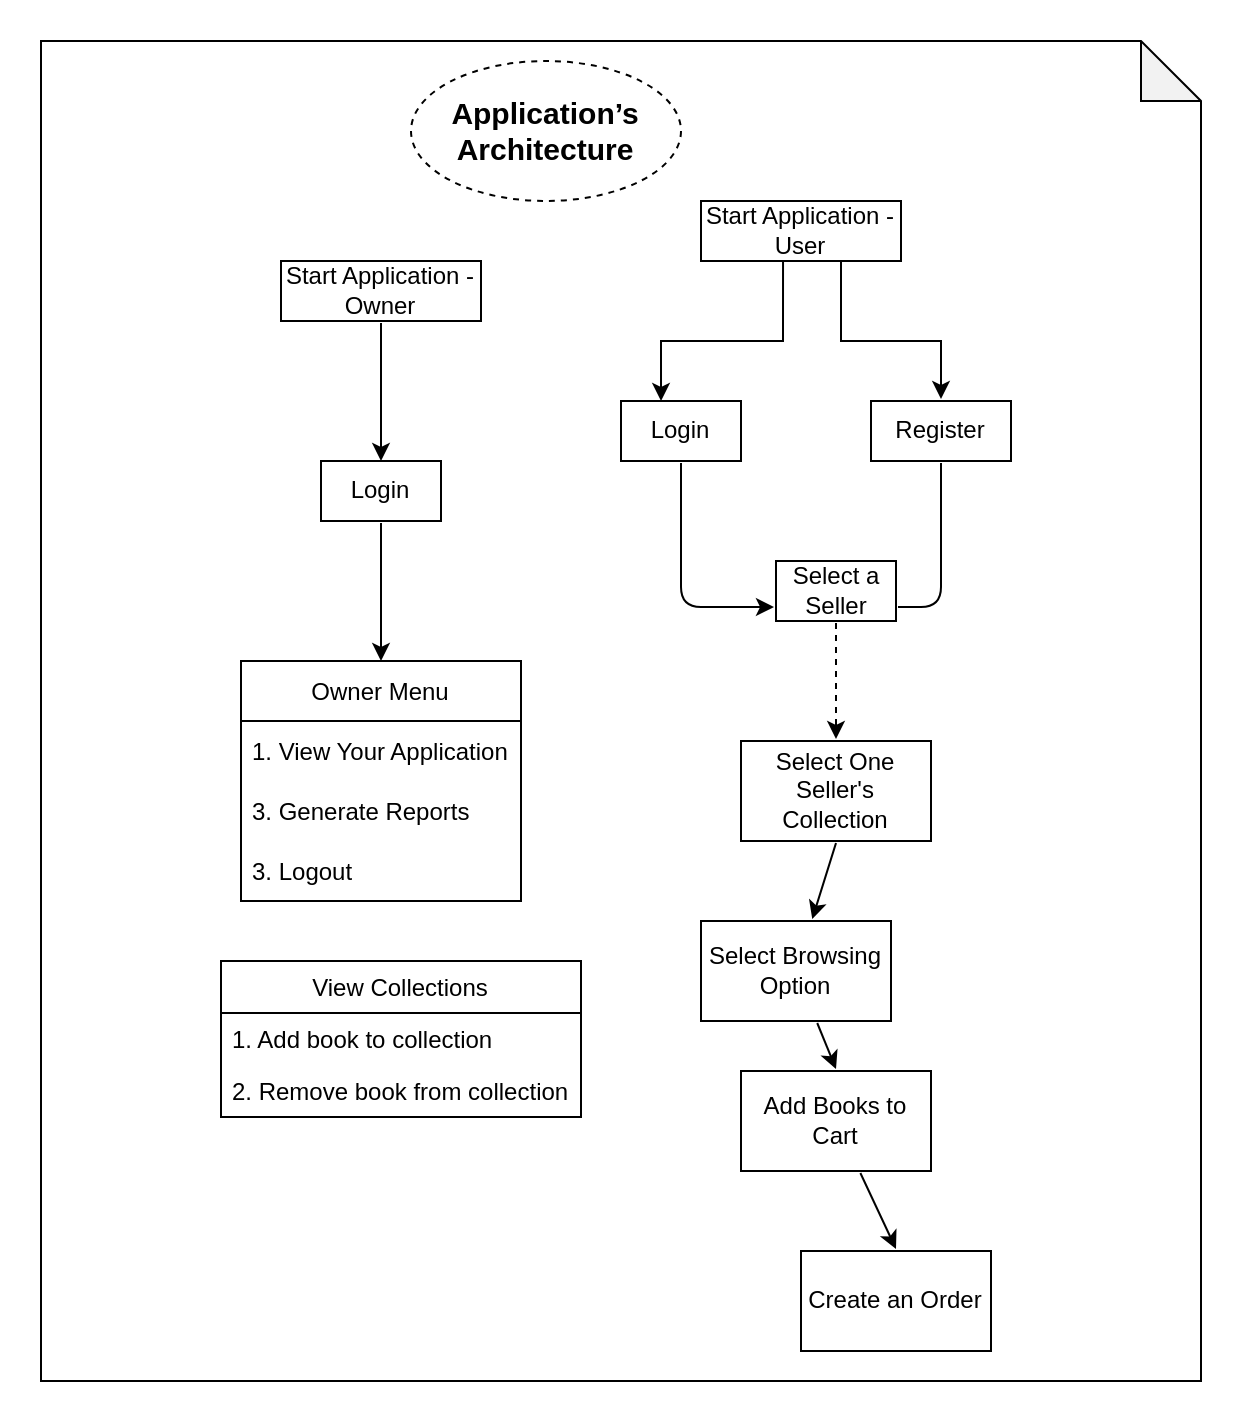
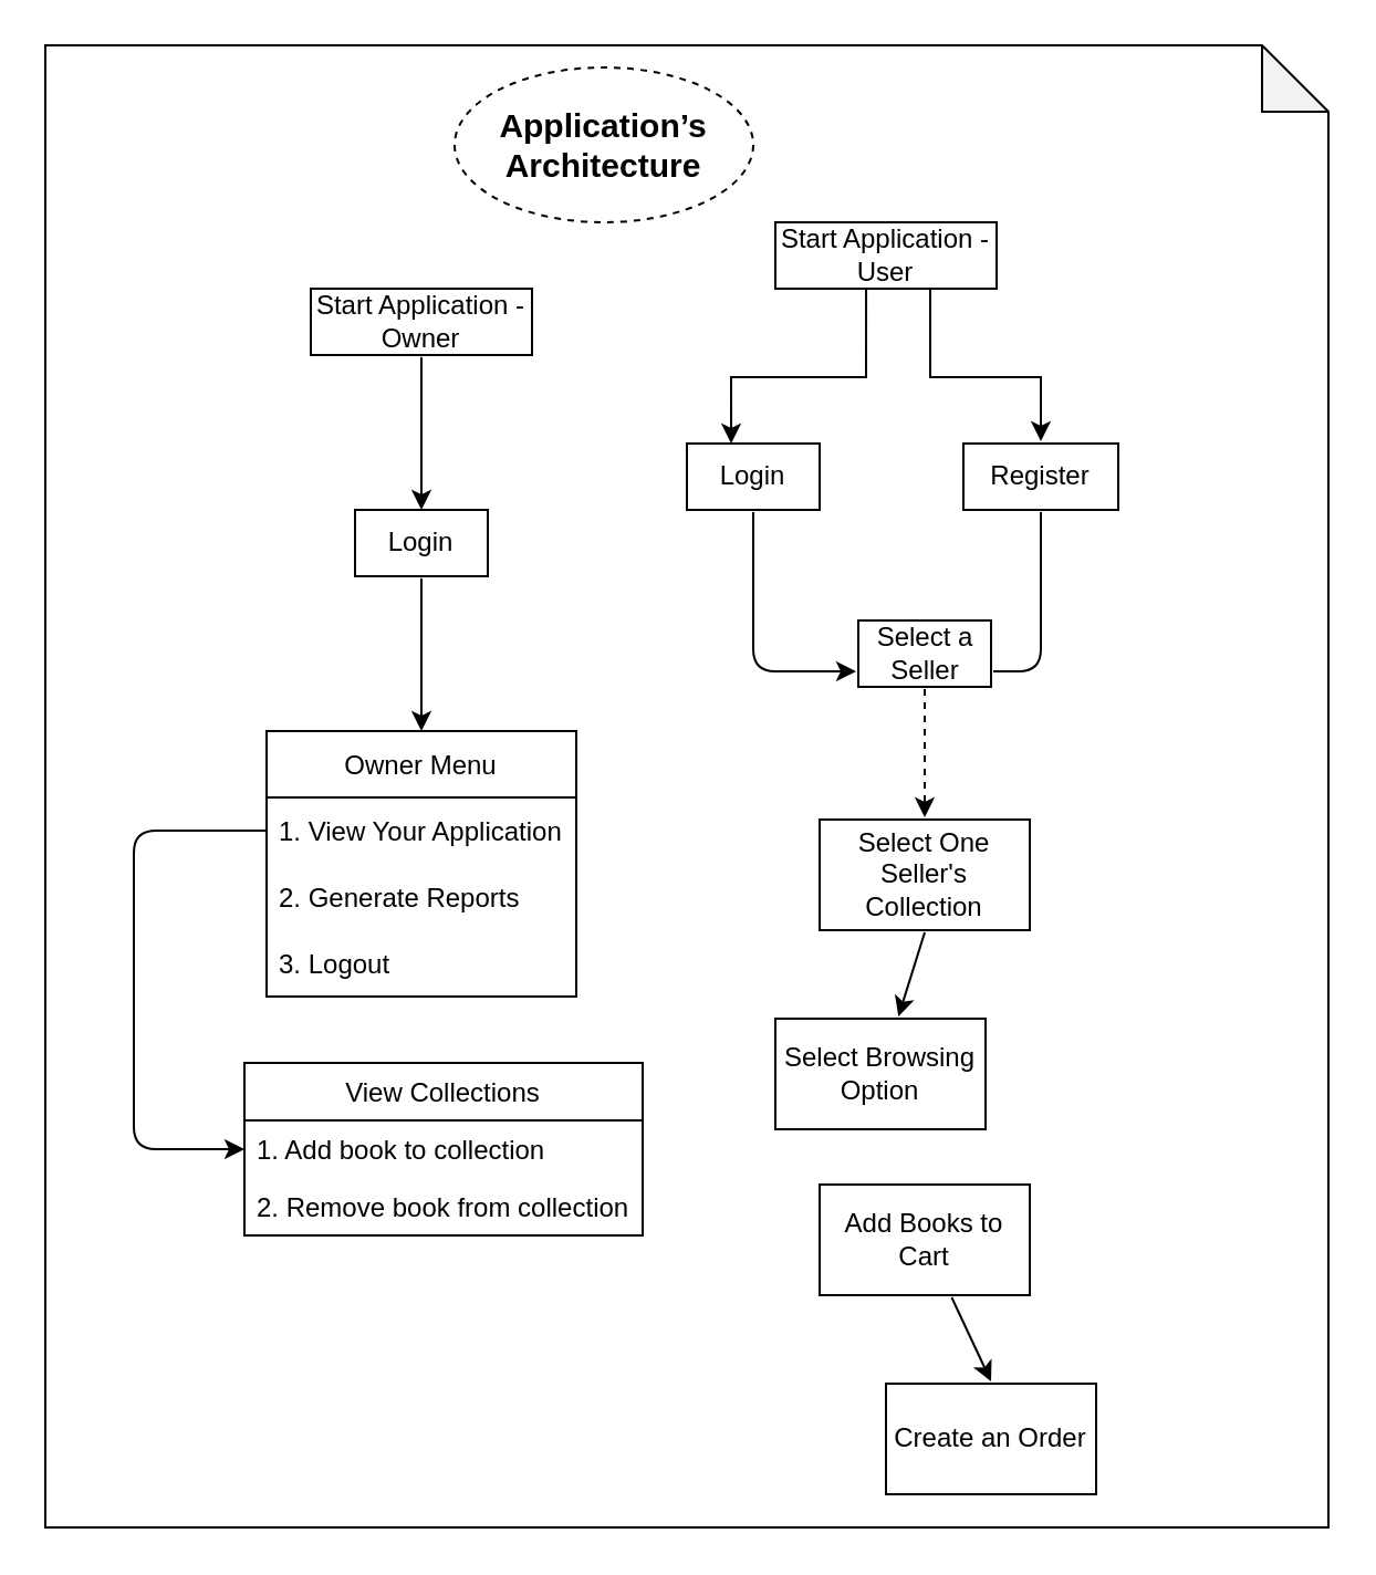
  <mxCell id="0" />
  <mxCell id="1" parent="0" />
  <mxCell id="2" value="" style="shape=note;whiteSpace=wrap;html=1;backgroundOutline=1;darkOpacity=0.05;" vertex="1" parent="1"><mxGeometry x="20" y="20" width="580" height="670" as="geometry" /></mxCell>
  <mxCell id="3" value="Start Application - Owner" style="text;html=1;strokeColor=default;fillColor=none;align=center;verticalAlign=middle;whiteSpace=wrap;rounded=0;perimeterSpacing=1;" parent="1" vertex="1"><mxGeometry x="140" y="130" width="100" height="30" as="geometry" /></mxCell>
  <mxCell id="4" value="" style="endArrow=classic;html=1;exitX=0.5;exitY=1;exitDx=0;exitDy=0;rounded=0;" parent="1" source="3" edge="1"><mxGeometry width="50" height="50" relative="1" as="geometry"><mxPoint x="180" y="159.998" as="sourcePoint" /><mxPoint x="190" y="230" as="targetPoint" /><Array as="points" /></mxGeometry></mxCell>
  <mxCell id="5" value="Owner Menu" style="swimlane;fontStyle=0;childLayout=stackLayout;horizontal=1;startSize=30;horizontalStack=0;resizeParent=1;resizeParentMax=0;resizeLast=0;collapsible=1;marginBottom=0;strokeColor=default;" parent="1" vertex="1"><mxGeometry x="120" y="330" width="140" height="120" as="geometry" /></mxCell>
  <mxCell id="6" value="1. View Your Application" style="text;strokeColor=none;fillColor=none;align=left;verticalAlign=middle;spacingLeft=4;spacingRight=4;overflow=hidden;points=[[0,0.5],[1,0.5]];portConstraint=eastwest;rotatable=0;" parent="5" vertex="1"><mxGeometry y="30" width="140" height="30" as="geometry" /></mxCell>
- <mxCell id="7" value="3. Generate Reports" style="text;strokeColor=none;fillColor=none;align=left;verticalAlign=middle;spacingLeft=4;spacingRight=4;overflow=hidden;points=[[0,0.5],[1,0.5]];portConstraint=eastwest;rotatable=0;" parent="5" vertex="1"><mxGeometry y="60" width="140" height="30" as="geometry" /></mxCell>
+ <mxCell id="7" value="2. Generate Reports" style="text;strokeColor=none;fillColor=none;align=left;verticalAlign=middle;spacingLeft=4;spacingRight=4;overflow=hidden;points=[[0,0.5],[1,0.5]];portConstraint=eastwest;rotatable=0;" parent="5" vertex="1"><mxGeometry y="60" width="140" height="30" as="geometry" /></mxCell>
  <mxCell id="8" value="3. Logout " style="text;strokeColor=none;fillColor=none;align=left;verticalAlign=middle;spacingLeft=4;spacingRight=4;overflow=hidden;points=[[0,0.5],[1,0.5]];portConstraint=eastwest;rotatable=0;" parent="5" vertex="1"><mxGeometry y="90" width="140" height="30" as="geometry" /></mxCell>
  <mxCell id="9" value="View Collections" style="swimlane;fontStyle=0;childLayout=stackLayout;horizontal=1;startSize=26;fillColor=none;horizontalStack=0;resizeParent=1;resizeParentMax=0;resizeLast=0;collapsible=1;marginBottom=0;strokeColor=default;" parent="1" vertex="1"><mxGeometry x="110" y="480" width="180" height="78" as="geometry" /></mxCell>
  <mxCell id="10" value="1. Add book to collection" style="text;strokeColor=none;fillColor=none;align=left;verticalAlign=top;spacingLeft=4;spacingRight=4;overflow=hidden;rotatable=0;points=[[0,0.5],[1,0.5]];portConstraint=eastwest;" parent="9" vertex="1"><mxGeometry y="26" width="180" height="26" as="geometry" /></mxCell>
  <mxCell id="11" value="2. Remove book from collection" style="text;strokeColor=none;fillColor=none;align=left;verticalAlign=top;spacingLeft=4;spacingRight=4;overflow=hidden;rotatable=0;points=[[0,0.5],[1,0.5]];portConstraint=eastwest;" parent="9" vertex="1"><mxGeometry y="52" width="180" height="26" as="geometry" /></mxCell>
  <mxCell id="12" style="edgeStyle=none;html=1;entryX=0.5;entryY=0;entryDx=0;entryDy=0;" edge="1" parent="1" source="13" target="5"><mxGeometry relative="1" as="geometry" /></mxCell>
  <mxCell id="13" value="Login" style="text;html=1;strokeColor=default;fillColor=none;align=center;verticalAlign=middle;whiteSpace=wrap;rounded=0;perimeterSpacing=1;" parent="1" vertex="1"><mxGeometry x="160" y="230" width="60" height="30" as="geometry" /></mxCell>
  <mxCell id="14" value="Start Application - User" style="text;html=1;strokeColor=default;fillColor=none;align=center;verticalAlign=middle;whiteSpace=wrap;rounded=0;perimeterSpacing=1;" vertex="1" parent="1"><mxGeometry x="350" y="100" width="100" height="30" as="geometry" /></mxCell>
  <mxCell id="15" style="edgeStyle=none;html=1;entryX=1;entryY=0.75;entryDx=0;entryDy=0;endArrow=none;" edge="1" parent="1" source="16" target="23"><mxGeometry relative="1" as="geometry"><Array as="points"><mxPoint x="470" y="303" /></Array></mxGeometry></mxCell>
  <mxCell id="16" value="Register" style="text;html=1;strokeColor=default;fillColor=none;align=center;verticalAlign=middle;whiteSpace=wrap;rounded=0;perimeterSpacing=1;" vertex="1" parent="1"><mxGeometry x="435" y="200" width="70" height="30" as="geometry" /></mxCell>
  <mxCell id="17" value="" style="endArrow=classic;html=1;rounded=0;entryX=0.5;entryY=0;entryDx=0;entryDy=0;" edge="1" parent="1" target="16"><mxGeometry width="50" height="50" relative="1" as="geometry"><mxPoint x="420" y="130" as="sourcePoint" /><mxPoint x="470" y="170" as="targetPoint" /><Array as="points"><mxPoint x="420" y="170" /><mxPoint x="470" y="170" /></Array></mxGeometry></mxCell>
  <mxCell id="18" value="" style="endArrow=classic;html=1;exitX=0.412;exitY=0.969;exitDx=0;exitDy=0;rounded=0;exitPerimeter=0;entryX=0.339;entryY=0.031;entryDx=0;entryDy=0;entryPerimeter=0;" edge="1" parent="1" source="14" target="20"><mxGeometry width="50" height="50" relative="1" as="geometry"><mxPoint x="390" y="129.998" as="sourcePoint" /><mxPoint x="440.62" y="169.99" as="targetPoint" /><Array as="points"><mxPoint x="391" y="170" /><mxPoint x="330" y="170" /></Array></mxGeometry></mxCell>
  <mxCell id="19" style="edgeStyle=none;html=1;entryX=0;entryY=0.75;entryDx=0;entryDy=0;" edge="1" parent="1" source="20" target="23"><mxGeometry relative="1" as="geometry"><Array as="points"><mxPoint x="340" y="303" /></Array></mxGeometry></mxCell>
  <mxCell id="20" value="Login" style="text;html=1;strokeColor=default;fillColor=none;align=center;verticalAlign=middle;whiteSpace=wrap;rounded=0;perimeterSpacing=1;" vertex="1" parent="1"><mxGeometry x="310" y="200" width="60" height="30" as="geometry" /></mxCell>
+ <mxCell id="21" style="edgeStyle=none;html=1;entryX=0;entryY=0.5;entryDx=0;entryDy=0;" edge="1" parent="1" source="6" target="10"><mxGeometry relative="1" as="geometry"><Array as="points"><mxPoint x="60" y="375" /><mxPoint x="60" y="519" /></Array></mxGeometry></mxCell>
  <mxCell id="22" style="edgeStyle=none;html=1;dashed=1;" edge="1" parent="1" source="23" target="25"><mxGeometry relative="1" as="geometry" /></mxCell>
  <mxCell id="23" value="Select a Seller" style="text;html=1;strokeColor=default;fillColor=none;align=center;verticalAlign=middle;whiteSpace=wrap;rounded=0;perimeterSpacing=1;" vertex="1" parent="1"><mxGeometry x="387.5" y="280" width="60" height="30" as="geometry" /></mxCell>
  <mxCell id="24" style="edgeStyle=none;html=1;exitX=0.5;exitY=1;exitDx=0;exitDy=0;" edge="1" parent="1" source="25" target="27"><mxGeometry relative="1" as="geometry" /></mxCell>
  <mxCell id="25" value="Select One Seller's Collection" style="text;html=1;strokeColor=default;fillColor=none;align=center;verticalAlign=middle;whiteSpace=wrap;rounded=0;perimeterSpacing=1;" vertex="1" parent="1"><mxGeometry x="370" y="370" width="95" height="50" as="geometry" /></mxCell>
- <mxCell id="26" style="edgeStyle=none;html=1;entryX=0.5;entryY=0;entryDx=0;entryDy=0;" edge="1" parent="1" source="27" target="29"><mxGeometry relative="1" as="geometry" /></mxCell>
  <mxCell id="27" value="Select Browsing Option" style="text;html=1;strokeColor=default;fillColor=none;align=center;verticalAlign=middle;whiteSpace=wrap;rounded=0;perimeterSpacing=1;" vertex="1" parent="1"><mxGeometry x="350" y="460" width="95" height="50" as="geometry" /></mxCell>
  <mxCell id="28" style="edgeStyle=none;html=1;entryX=0.5;entryY=0;entryDx=0;entryDy=0;" edge="1" parent="1" source="29" target="30"><mxGeometry relative="1" as="geometry" /></mxCell>
  <mxCell id="29" value="Add Books to Cart" style="text;html=1;strokeColor=default;fillColor=none;align=center;verticalAlign=middle;whiteSpace=wrap;rounded=0;perimeterSpacing=1;" vertex="1" parent="1"><mxGeometry x="370" y="535" width="95" height="50" as="geometry" /></mxCell>
  <mxCell id="30" value="Create an Order" style="text;html=1;strokeColor=default;fillColor=none;align=center;verticalAlign=middle;whiteSpace=wrap;rounded=0;perimeterSpacing=1;" vertex="1" parent="1"><mxGeometry x="400" y="625" width="95" height="50" as="geometry" /></mxCell>
  <mxCell id="31" value="&lt;font style=&quot;font-size: 15px&quot;&gt;&lt;b&gt;Application’s Architecture&lt;/b&gt;&lt;/font&gt;" style="ellipse;whiteSpace=wrap;html=1;dashed=1;" vertex="1" parent="1"><mxGeometry x="205" y="30" width="135" height="70" as="geometry" /></mxCell>
